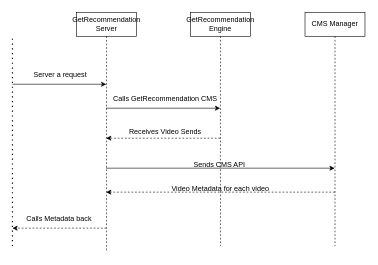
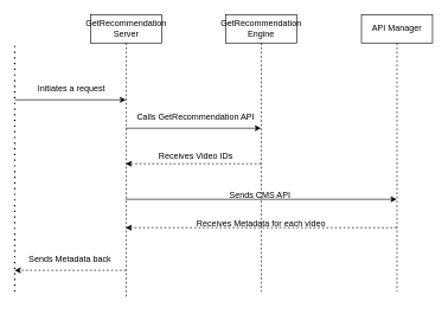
  <mxCell id="0" />
  <mxCell id="1" parent="0" />
  <mxCell id="2" value="GetRecommendation&lt;br&gt;Server" style="shape=umlLifeline;perimeter=lifelinePerimeter;whiteSpace=wrap;html=1;container=0;dropTarget=0;collapsible=0;recursiveResize=0;outlineConnect=0;portConstraint=eastwest;newEdgeStyle={&quot;edgeStyle&quot;:&quot;elbowEdgeStyle&quot;,&quot;elbow&quot;:&quot;vertical&quot;,&quot;curved&quot;:0,&quot;rounded&quot;:0};" parent="1" vertex="1"><mxGeometry x="127" y="20" width="100" height="400" as="geometry" /></mxCell>
- <mxCell id="3" value="CMS Manager" style="shape=umlLifeline;perimeter=lifelinePerimeter;whiteSpace=wrap;html=1;container=0;dropTarget=0;collapsible=0;recursiveResize=0;outlineConnect=0;portConstraint=eastwest;newEdgeStyle={&quot;edgeStyle&quot;:&quot;elbowEdgeStyle&quot;,&quot;elbow&quot;:&quot;vertical&quot;,&quot;curved&quot;:0,&quot;rounded&quot;:0};" parent="1" vertex="1"><mxGeometry x="508" y="20" width="100" height="390" as="geometry" /></mxCell>
+ <mxCell id="3" value="API Manager" style="shape=umlLifeline;perimeter=lifelinePerimeter;whiteSpace=wrap;html=1;container=0;dropTarget=0;collapsible=0;recursiveResize=0;outlineConnect=0;portConstraint=eastwest;newEdgeStyle={&quot;edgeStyle&quot;:&quot;elbowEdgeStyle&quot;,&quot;elbow&quot;:&quot;vertical&quot;,&quot;curved&quot;:0,&quot;rounded&quot;:0};" parent="1" vertex="1"><mxGeometry x="508" y="20" width="100" height="390" as="geometry" /></mxCell>
  <mxCell id="4" value="GetRecommendation Engine" style="shape=umlLifeline;perimeter=lifelinePerimeter;whiteSpace=wrap;html=1;container=0;dropTarget=0;collapsible=0;recursiveResize=0;outlineConnect=0;portConstraint=eastwest;newEdgeStyle={&quot;edgeStyle&quot;:&quot;elbowEdgeStyle&quot;,&quot;elbow&quot;:&quot;vertical&quot;,&quot;curved&quot;:0,&quot;rounded&quot;:0};" vertex="1" parent="1"><mxGeometry x="317" y="20" width="100" height="390" as="geometry" /></mxCell>
  <mxCell id="5" value="" style="endArrow=none;dashed=1;html=1;dashPattern=1 3;strokeWidth=2;rounded=0;" edge="1" parent="1"><mxGeometry width="50" height="50" relative="1" as="geometry"><mxPoint x="20" y="410" as="sourcePoint" /><mxPoint x="20" y="60" as="targetPoint" /></mxGeometry></mxCell>
  <mxCell id="6" value="" style="endArrow=classic;html=1;rounded=0;" edge="1" parent="1" target="2"><mxGeometry width="50" height="50" relative="1" as="geometry"><mxPoint x="20" y="140" as="sourcePoint" /><mxPoint x="127" y="110" as="targetPoint" /></mxGeometry></mxCell>
  <mxCell id="7" value="" style="endArrow=classic;html=1;rounded=0;" edge="1" parent="1" target="4"><mxGeometry width="50" height="50" relative="1" as="geometry"><mxPoint x="176.25" y="180" as="sourcePoint" /><mxPoint x="297.711" y="180" as="targetPoint" /></mxGeometry></mxCell>
  <mxCell id="8" value="" style="endArrow=classic;html=1;rounded=0;dashed=1;" edge="1" parent="1"><mxGeometry width="50" height="50" relative="1" as="geometry"><mxPoint x="366.5" y="230" as="sourcePoint" /><mxPoint x="176.25" y="230" as="targetPoint" /><Array as="points"><mxPoint x="230" y="230" /></Array></mxGeometry></mxCell>
  <mxCell id="9" value="" style="endArrow=classic;html=1;rounded=0;" edge="1" parent="1"><mxGeometry width="50" height="50" relative="1" as="geometry"><mxPoint x="176.25" y="280" as="sourcePoint" /><mxPoint x="557.5" y="280" as="targetPoint" /></mxGeometry></mxCell>
  <mxCell id="10" value="" style="endArrow=classic;html=1;rounded=0;dashed=1;" edge="1" parent="1"><mxGeometry width="50" height="50" relative="1" as="geometry"><mxPoint x="557.5" y="320" as="sourcePoint" /><mxPoint x="176.25" y="320" as="targetPoint" /></mxGeometry></mxCell>
  <mxCell id="11" value="" style="endArrow=classic;html=1;rounded=0;dashed=1;" edge="1" parent="1"><mxGeometry width="50" height="50" relative="1" as="geometry"><mxPoint x="176.5" y="380" as="sourcePoint" /><mxPoint x="20" y="380" as="targetPoint" /><Array as="points"><mxPoint x="90" y="380" /></Array></mxGeometry></mxCell>
- <mxCell id="12" value="Server a request" style="text;html=1;strokeColor=none;fillColor=none;align=center;verticalAlign=middle;whiteSpace=wrap;rounded=0;" vertex="1" parent="1"><mxGeometry x="50" y="110" width="100" height="30" as="geometry" /></mxCell>
- <mxCell id="13" value="Calls GetRecommendation CMS" style="text;html=1;strokeColor=none;fillColor=none;align=center;verticalAlign=middle;whiteSpace=wrap;rounded=0;" vertex="1" parent="1"><mxGeometry x="180" y="150" width="190" height="30" as="geometry" /></mxCell>
- <mxCell id="14" value="Receives Video Sends" style="text;html=1;strokeColor=none;fillColor=none;align=center;verticalAlign=middle;whiteSpace=wrap;rounded=0;" vertex="1" parent="1"><mxGeometry x="180" y="205" width="190" height="30" as="geometry" /></mxCell>
+ <mxCell id="12" value="Initiates a request" style="text;html=1;strokeColor=none;fillColor=none;align=center;verticalAlign=middle;whiteSpace=wrap;rounded=0;" vertex="1" parent="1"><mxGeometry x="50" y="110" width="100" height="30" as="geometry" /></mxCell>
+ <mxCell id="13" value="Calls GetRecommendation API" style="text;html=1;strokeColor=none;fillColor=none;align=center;verticalAlign=middle;whiteSpace=wrap;rounded=0;" vertex="1" parent="1"><mxGeometry x="180" y="150" width="190" height="30" as="geometry" /></mxCell>
+ <mxCell id="14" value="Receives Video IDs" style="text;html=1;strokeColor=none;fillColor=none;align=center;verticalAlign=middle;whiteSpace=wrap;rounded=0;" vertex="1" parent="1"><mxGeometry x="180" y="205" width="190" height="30" as="geometry" /></mxCell>
  <mxCell id="15" value="Sends CMS API&amp;nbsp;" style="text;html=1;strokeColor=none;fillColor=none;align=center;verticalAlign=middle;whiteSpace=wrap;rounded=0;" vertex="1" parent="1"><mxGeometry x="272" y="260" width="190" height="30" as="geometry" /></mxCell>
- <mxCell id="16" value="Video Metadata for each video" style="text;html=1;strokeColor=none;fillColor=none;align=center;verticalAlign=middle;whiteSpace=wrap;rounded=0;" vertex="1" parent="1"><mxGeometry x="272" y="300" width="190" height="30" as="geometry" /></mxCell>
- <mxCell id="17" value="Calls Metadata back" style="text;html=1;strokeColor=none;fillColor=none;align=center;verticalAlign=middle;whiteSpace=wrap;rounded=0;" vertex="1" parent="1"><mxGeometry x="38" y="350" width="120" height="30" as="geometry" /></mxCell>
+ <mxCell id="16" value="Receives Metadata for each video" style="text;html=1;strokeColor=none;fillColor=none;align=center;verticalAlign=middle;whiteSpace=wrap;rounded=0;" vertex="1" parent="1"><mxGeometry x="272" y="300" width="190" height="30" as="geometry" /></mxCell>
+ <mxCell id="17" value="Sends Metadata back" style="text;html=1;strokeColor=none;fillColor=none;align=center;verticalAlign=middle;whiteSpace=wrap;rounded=0;" vertex="1" parent="1"><mxGeometry x="38" y="350" width="120" height="30" as="geometry" /></mxCell>
